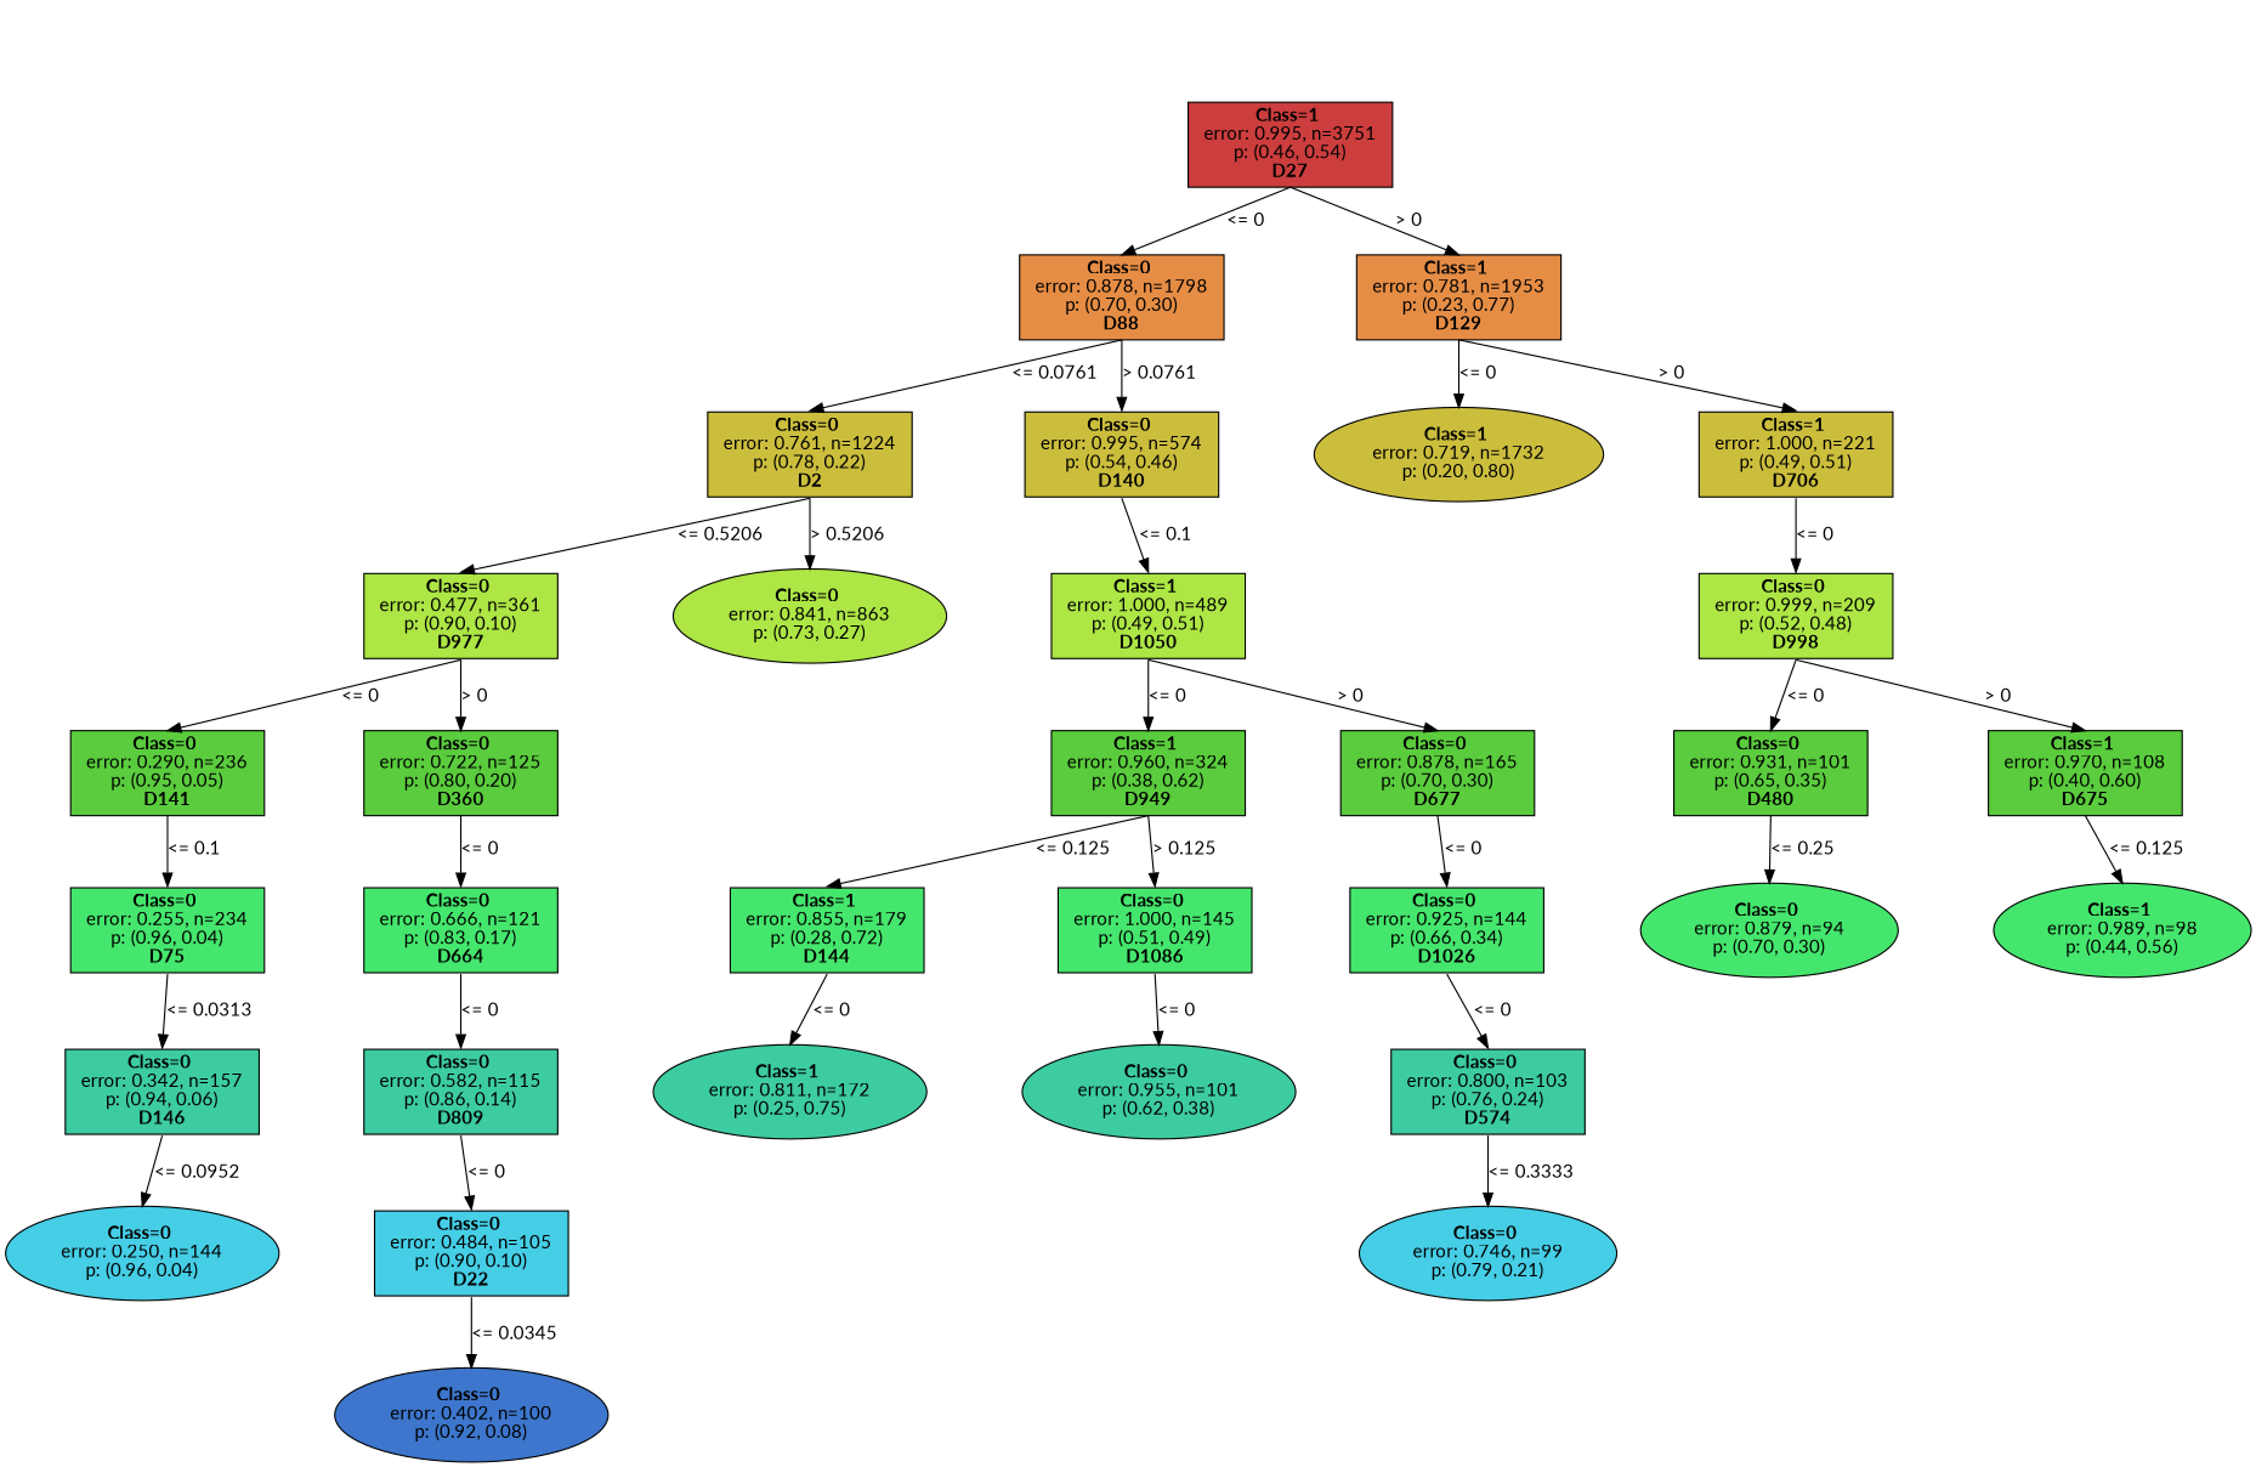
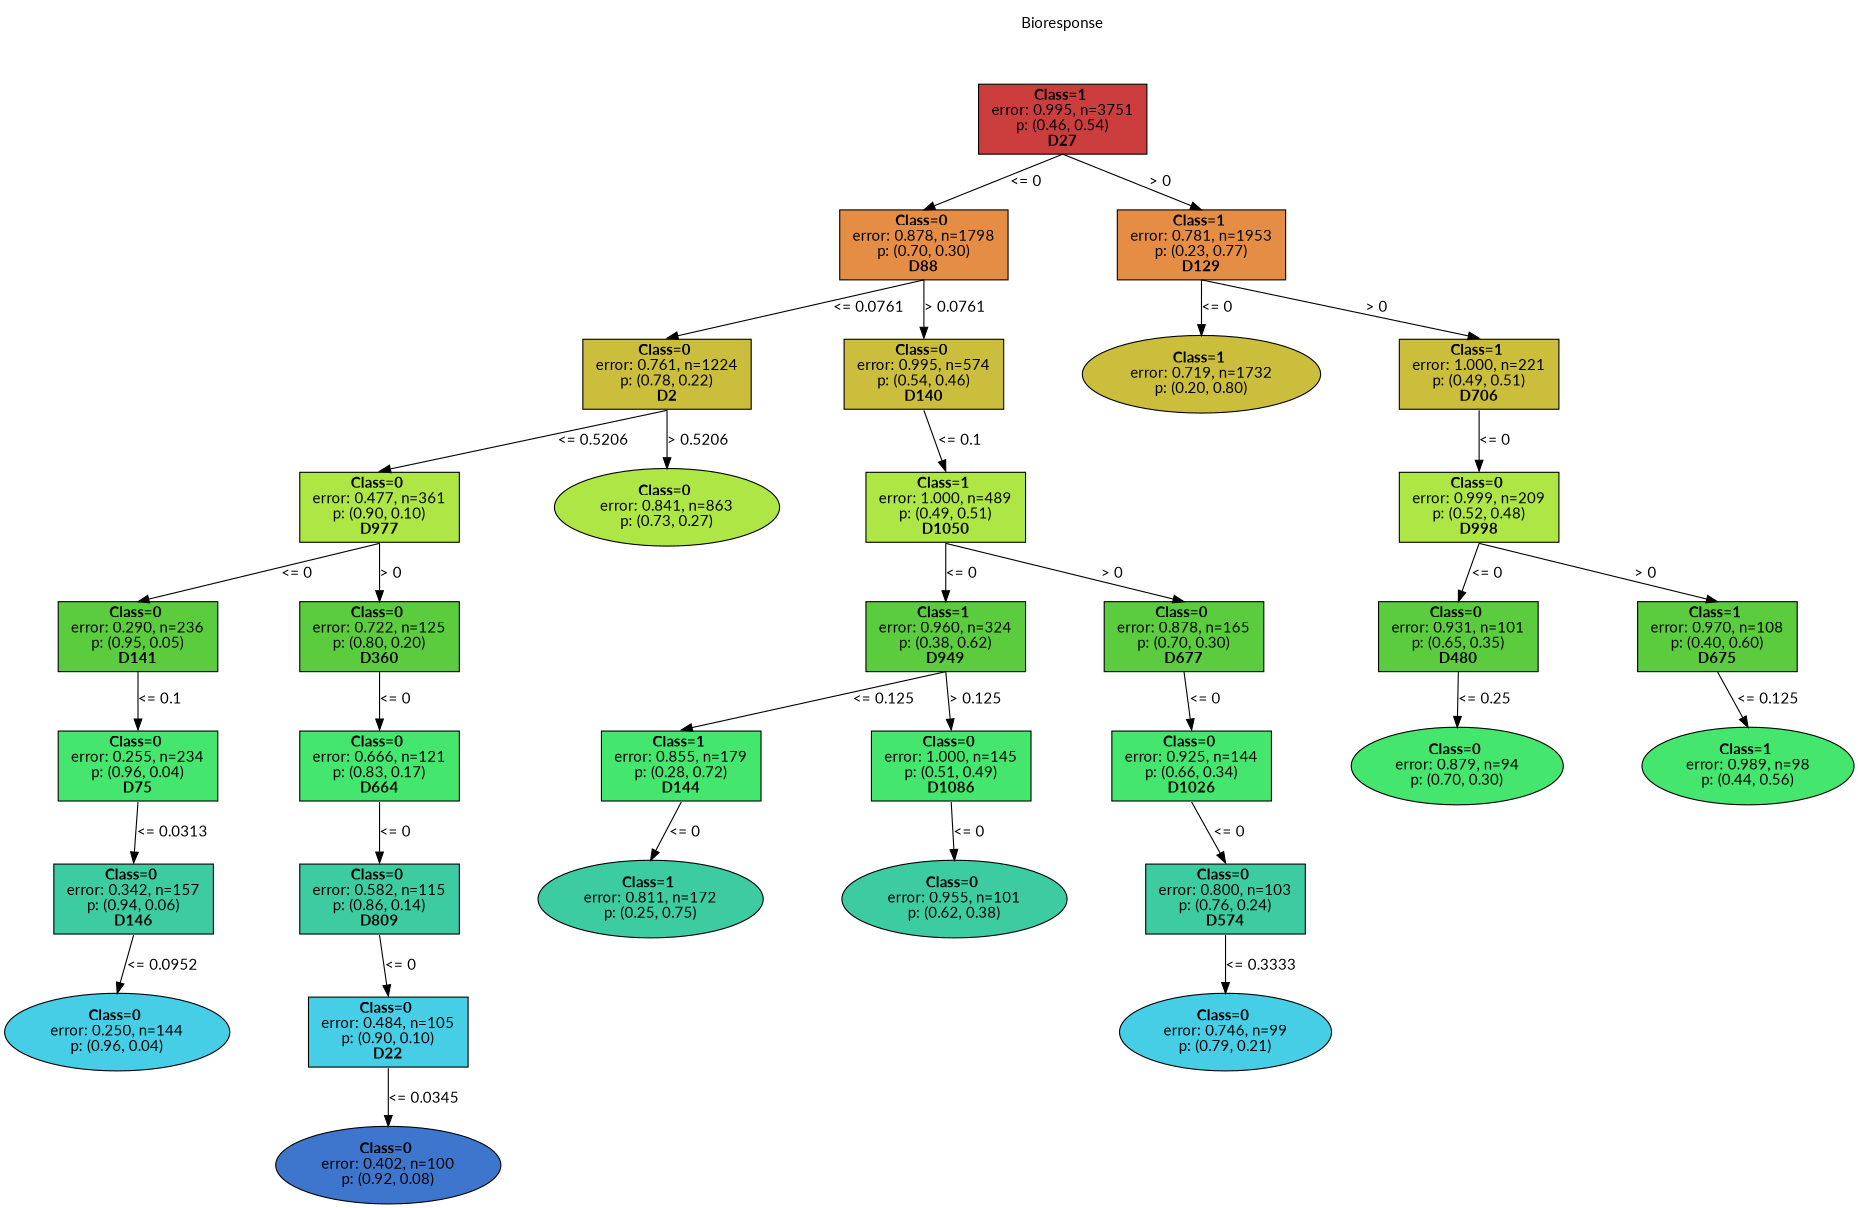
  digraph {
    nodesep=1
    ranksep=0.5
    splines=false
    fontname=Lato
    node [color=black fillcolor="0.375 0.7 0.900" fontname=Lato shape=rect style=filled]
    edge [fontname=Lato headport=n tailport=s]
+   n1 [fillcolor=white label=Bioresponse shape=plaintext]
    n2 [fillcolor="0.000 0.7 0.800" label=<<b> Class=1 </b> <br/> error: 0.995, n=3751 <br/> p: (0.46, 0.54) <br/><b>D27</b>>]
    n3 [fillcolor="0.075 0.7 0.900" label=<<b> Class=0 </b> <br/> error: 0.878, n=1798 <br/> p: (0.70, 0.30) <br/><b>D88</b>>]
    n4 [fillcolor="0.075 0.7 0.900" label=<<b> Class=1 </b> <br/> error: 0.781, n=1953 <br/> p: (0.23, 0.77) <br/><b>D129</b>>]
    n5 [fillcolor="0.150 0.7 0.800" label=<<b> Class=0 </b> <br/> error: 0.761, n=1224 <br/> p: (0.78, 0.22) <br/><b>D2</b>>]
    n6 [fillcolor="0.150 0.7 0.800" label=<<b> Class=0 </b> <br/> error: 0.995, n=574 <br/> p: (0.54, 0.46) <br/><b>D140</b>>]
    n7 [fillcolor="0.225 0.7 0.900" label=<<b> Class=0 </b> <br/> error: 0.477, n=361 <br/> p: (0.90, 0.10) <br/><b>D977</b>>]
    n8 [fillcolor="0.225 0.7 0.900" label=<<b> Class=0 </b> <br/> error: 0.841, n=863 <br/> p: (0.73, 0.27) > shape=oval]
    n9 [fillcolor="0.300 0.7 0.800" label=<<b> Class=0 </b> <br/> error: 0.290, n=236 <br/> p: (0.95, 0.05) <br/><b>D141</b>>]
    n10 [fillcolor="0.300 0.7 0.800" label=<<b> Class=0 </b> <br/> error: 0.722, n=125 <br/> p: (0.80, 0.20) <br/><b>D360</b>>]
    n11 [label=<<b> Class=0 </b> <br/> error: 0.255, n=234 <br/> p: (0.96, 0.04) <br/><b>D75</b>>]
    n12 [fillcolor="0.450 0.7 0.800" label=<<b> Class=0 </b> <br/> error: 0.342, n=157 <br/> p: (0.94, 0.06) <br/><b>D146</b>>]
    n13 [fillcolor="0.525 0.7 0.900" label=<<b> Class=0 </b> <br/> error: 0.250, n=144 <br/> p: (0.96, 0.04) > shape=oval]
    n14 [label=<<b> Class=0 </b> <br/> error: 0.666, n=121 <br/> p: (0.83, 0.17) <br/><b>D664</b>>]
    n15 [fillcolor="0.450 0.7 0.800" label=<<b> Class=0 </b> <br/> error: 0.582, n=115 <br/> p: (0.86, 0.14) <br/><b>D809</b>>]
    n16 [fillcolor="0.525 0.7 0.900" label=<<b> Class=0 </b> <br/> error: 0.484, n=105 <br/> p: (0.90, 0.10) <br/><b>D22</b>>]
    n17 [fillcolor="0.600 0.7 0.800" label=<<b> Class=0 </b> <br/> error: 0.402, n=100 <br/> p: (0.92, 0.08) > shape=oval]
    n18 [fillcolor="0.225 0.7 0.900" label=<<b> Class=1 </b> <br/> error: 1.000, n=489 <br/> p: (0.49, 0.51) <br/><b>D1050</b>>]
    n19 [fillcolor="0.300 0.7 0.800" label=<<b> Class=1 </b> <br/> error: 0.960, n=324 <br/> p: (0.38, 0.62) <br/><b>D949</b>>]
    n20 [fillcolor="0.300 0.7 0.800" label=<<b> Class=0 </b> <br/> error: 0.878, n=165 <br/> p: (0.70, 0.30) <br/><b>D677</b>>]
    n21 [label=<<b> Class=1 </b> <br/> error: 0.855, n=179 <br/> p: (0.28, 0.72) <br/><b>D144</b>>]
    n22 [label=<<b> Class=0 </b> <br/> error: 1.000, n=145 <br/> p: (0.51, 0.49) <br/><b>D1086</b>>]
    n23 [fillcolor="0.450 0.7 0.800" label=<<b> Class=1 </b> <br/> error: 0.811, n=172 <br/> p: (0.25, 0.75) > shape=oval]
    n24 [fillcolor="0.450 0.7 0.800" label=<<b> Class=0 </b> <br/> error: 0.955, n=101 <br/> p: (0.62, 0.38) > shape=oval]
    n25 [label=<<b> Class=0 </b> <br/> error: 0.925, n=144 <br/> p: (0.66, 0.34) <br/><b>D1026</b>>]
    n26 [fillcolor="0.450 0.7 0.800" label=<<b> Class=0 </b> <br/> error: 0.800, n=103 <br/> p: (0.76, 0.24) <br/><b>D574</b>>]
    n27 [fillcolor="0.525 0.7 0.900" label=<<b> Class=0 </b> <br/> error: 0.746, n=99 <br/> p: (0.79, 0.21) > shape=oval]
    n28 [fillcolor="0.150 0.7 0.800" label=<<b> Class=1 </b> <br/> error: 0.719, n=1732 <br/> p: (0.20, 0.80) > shape=oval]
    n29 [fillcolor="0.150 0.7 0.800" label=<<b> Class=1 </b> <br/> error: 1.000, n=221 <br/> p: (0.49, 0.51) <br/><b>D706</b>>]
    n30 [fillcolor="0.225 0.7 0.900" label=<<b> Class=0 </b> <br/> error: 0.999, n=209 <br/> p: (0.52, 0.48) <br/><b>D998</b>>]
    n31 [fillcolor="0.300 0.7 0.800" label=<<b> Class=0 </b> <br/> error: 0.931, n=101 <br/> p: (0.65, 0.35) <br/><b>D480</b>>]
    n32 [fillcolor="0.300 0.7 0.800" label=<<b> Class=1 </b> <br/> error: 0.970, n=108 <br/> p: (0.40, 0.60) <br/><b>D675</b>>]
    n33 [label=<<b> Class=0 </b> <br/> error: 0.879, n=94 <br/> p: (0.70, 0.30) > shape=oval]
    n34 [label=<<b> Class=1 </b> <br/> error: 0.989, n=98 <br/> p: (0.44, 0.56) > shape=oval]
+   n1 -> n2 [style=invis]
    n2 -> n3 [label="<= 0"]
    n2 -> n4 [label="> 0"]
    n3 -> n5 [label="<= 0.0761"]
    n3 -> n6 [label="> 0.0761"]
    n4 -> n28 [label="<= 0"]
    n4 -> n29 [label="> 0"]
    n5 -> n7 [label="<= 0.5206"]
    n5 -> n8 [label="> 0.5206"]
    n6 -> n18 [label="<= 0.1"]
    n7 -> n9 [label="<= 0"]
    n7 -> n10 [label="> 0"]
    n9 -> n11 [label="<= 0.1"]
    n10 -> n14 [label="<= 0"]
    n11 -> n12 [label="<= 0.0313"]
    n12 -> n13 [label="<= 0.0952"]
    n14 -> n15 [label="<= 0"]
    n15 -> n16 [label="<= 0"]
    n16 -> n17 [label="<= 0.0345"]
    n18 -> n19 [label="<= 0"]
    n18 -> n20 [label="> 0"]
    n19 -> n21 [label="<= 0.125"]
    n19 -> n22 [label="> 0.125"]
    n20 -> n25 [label="<= 0"]
    n21 -> n23 [label="<= 0"]
    n22 -> n24 [label="<= 0"]
    n25 -> n26 [label="<= 0"]
    n26 -> n27 [label="<= 0.3333"]
    n29 -> n30 [label="<= 0"]
    n30 -> n31 [label="<= 0"]
    n30 -> n32 [label="> 0"]
    n31 -> n33 [label="<= 0.25"]
    n32 -> n34 [label="<= 0.125"]
  }
